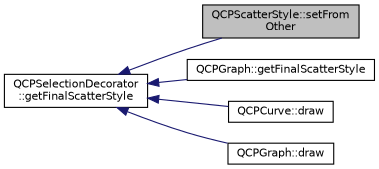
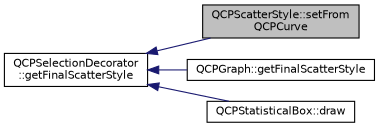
  digraph {
    rankdir=LR
    node [color=black fillcolor=white fontname=Helvetica fontsize=10 shape=record style=filled]
    edge [color=midnightblue dir=back fontname=Helvetica fontsize=10 labelfontname=Helvetica labelfontsize=10 style=solid]
-   n1 [fillcolor=grey75 fontcolor=black height=0.2 label="QCPScatterStyle::setFrom\lOther" width=0.4]
+   n1 [fillcolor=grey75 fontcolor=black height=0.2 label="QCPScatterStyle::setFrom\lQCPCurve" width=0.4]
    n2 [height=0.2 label="QCPSelectionDecorator\l::getFinalScatterStyle" width=0.4]
    n3 [height=0.2 label="QCPGraph::getFinalScatterStyle" width=0.4]
-   n4 [height=0.2 label="QCPCurve::draw" width=0.4]
-   n5 [height=0.2 label="QCPGraph::draw" width=0.4]
+   n5 [height=0.2 label="QCPStatisticalBox::draw" width=0.4]
    n2 -> n1
    n2 -> n3
-   n2 -> n4
    n2 -> n5
  }
